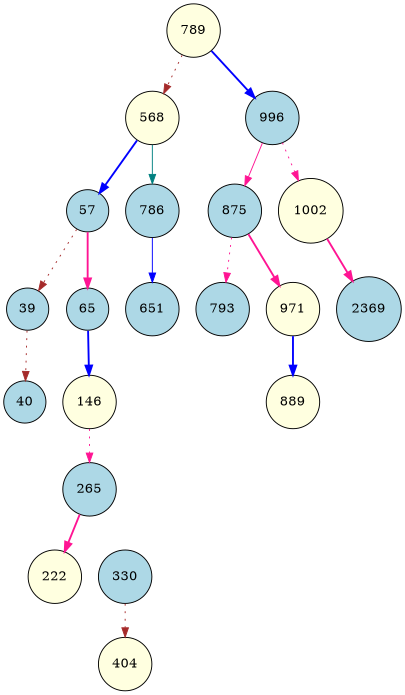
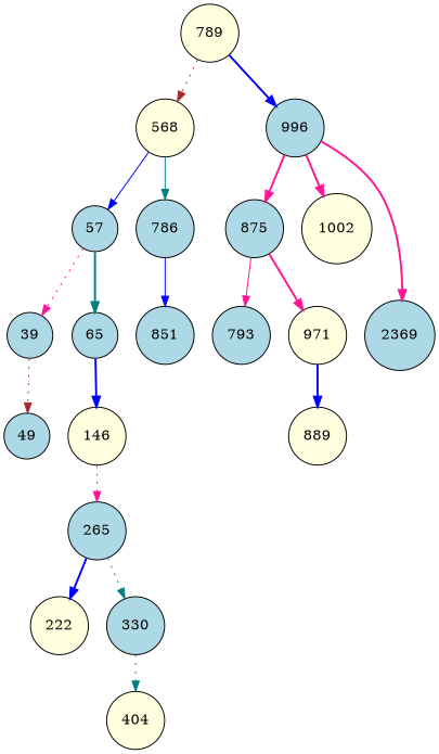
  digraph {
    node [color=black fillcolor=lightblue shape=circle style=filled]
    edge [color=deeppink style=bold]
    789 [fillcolor=lightyellow]
    568 [fillcolor=lightyellow]
    996
    57
    786
    875
    1002 [fillcolor=lightyellow]
    39
    65
-   651
+   651 [label=851]
    793
    971 [fillcolor=lightyellow]
    2369
-   49 [label=40]
+   49
    146 [fillcolor=lightyellow]
    265
    222 [fillcolor=lightyellow]
    330
    404 [fillcolor=lightyellow]
    889 [fillcolor=lightyellow]
    789 -> 568 [color=brown style=dotted]
    789 -> 996 [color=blue]
-   568 -> 57 [color=blue]
+   568 -> 57 [color=blue style=solid]
    568 -> 786 [color=teal style=solid]
-   996 -> 875 [style=solid]
-   996 -> 1002 [style=dotted]
-   57 -> 39 [color=brown style=dotted]
-   57 -> 65
+   996 -> 875
+   996 -> 1002
+   57 -> 39 [style=dotted]
+   57 -> 65 [color=teal]
    786 -> 651 [color=blue style=solid]
-   875 -> 793 [style=dotted]
+   875 -> 793 [style=solid]
    875 -> 971
-   1002 -> 2369
+   996 -> 2369
    39 -> 49 [color=brown style=dotted]
    65 -> 146 [color=blue]
    971 -> 889 [color=blue]
    146 -> 265 [style=dotted]
-   265 -> 222
-   330 -> 404 [color=brown style=dotted]
+   265 -> 222 [color=blue]
+   265 -> 330 [color=teal style=dotted]
+   330 -> 404 [color=teal style=dotted]
  }
